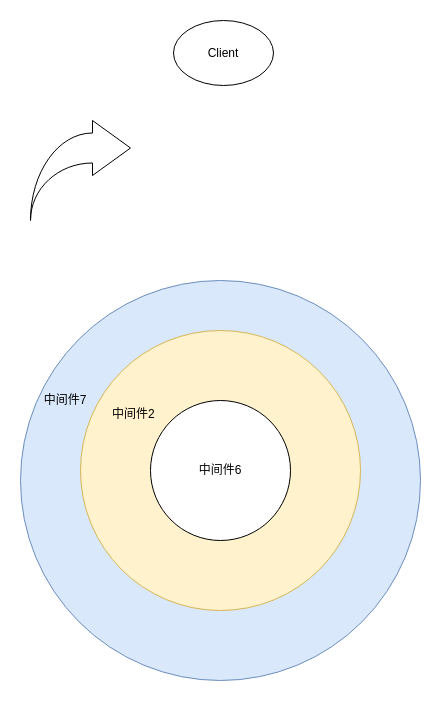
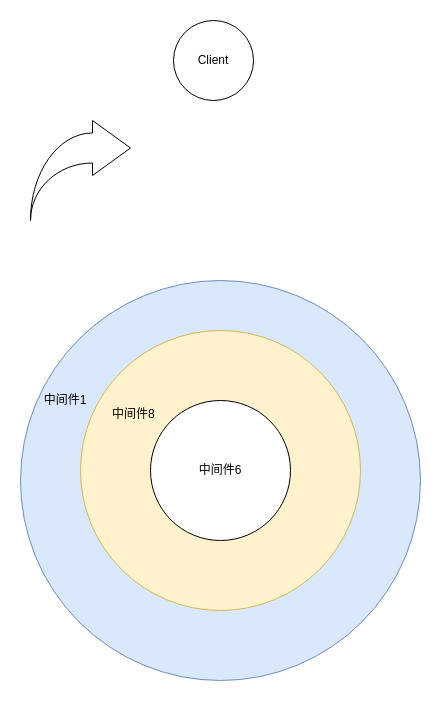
  <mxCell id="0" />
  <mxCell id="1" parent="0" />
  <mxCell id="2" value="" style="ellipse;whiteSpace=wrap;html=1;aspect=fixed;fillColor=#dae8fc;strokeColor=#6c8ebf;" vertex="1" parent="1"><mxGeometry x="20" y="280" width="400" height="400" as="geometry" /></mxCell>
  <mxCell id="3" value="" style="ellipse;whiteSpace=wrap;html=1;aspect=fixed;fillColor=#fff2cc;strokeColor=#d6b656;" vertex="1" parent="1"><mxGeometry x="80" y="330" width="280" height="280" as="geometry" /></mxCell>
  <mxCell id="4" value="&lt;span style=&quot;text-align: left&quot;&gt;中间件6&lt;/span&gt;" style="ellipse;whiteSpace=wrap;html=1;aspect=fixed;" vertex="1" parent="1"><mxGeometry x="150" y="400" width="140" height="140" as="geometry" /></mxCell>
- <mxCell id="5" value="中间件7" style="text;html=1;strokeColor=none;fillColor=none;align=center;verticalAlign=middle;whiteSpace=wrap;rounded=0;" vertex="1" parent="1"><mxGeometry x="40" y="390" width="50" height="20" as="geometry" /></mxCell>
- <mxCell id="6" value="中间件2" style="text;html=1;" vertex="1" parent="1"><mxGeometry x="110" y="400" width="70" height="30" as="geometry" /></mxCell>
- <mxCell id="7" value="Client" style="ellipse;whiteSpace=wrap;html=1;aspect=fixed;" vertex="1" parent="1"><mxGeometry x="173" y="20" width="100" height="65" as="geometry" /></mxCell>
+ <mxCell id="5" value="中间件1" style="text;html=1;strokeColor=none;fillColor=none;align=center;verticalAlign=middle;whiteSpace=wrap;rounded=0;" vertex="1" parent="1"><mxGeometry x="40" y="390" width="50" height="20" as="geometry" /></mxCell>
+ <mxCell id="6" value="中间件8" style="text;html=1;" vertex="1" parent="1"><mxGeometry x="110" y="400" width="70" height="30" as="geometry" /></mxCell>
+ <mxCell id="7" value="Client" style="ellipse;whiteSpace=wrap;html=1;aspect=fixed;" vertex="1" parent="1"><mxGeometry x="173" y="20" width="80" height="80" as="geometry" /></mxCell>
  <mxCell id="8" value="" style="html=1;shadow=0;dashed=0;align=center;verticalAlign=middle;shape=mxgraph.arrows2.jumpInArrow;dy=15;dx=38;arrowHead=55;" vertex="1" parent="1"><mxGeometry x="30" y="120" width="100" height="100" as="geometry" /></mxCell>
